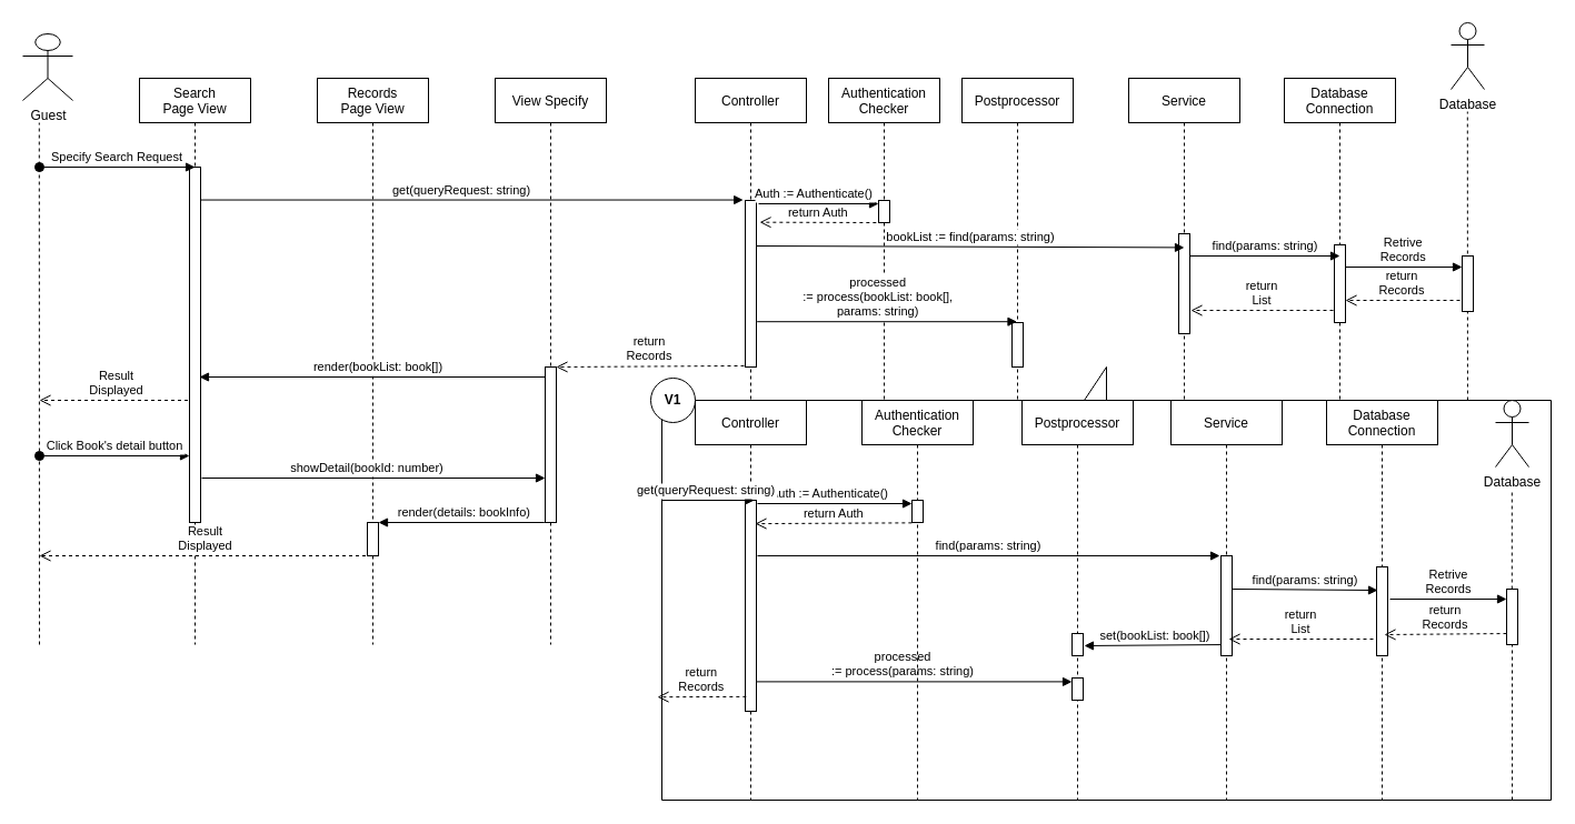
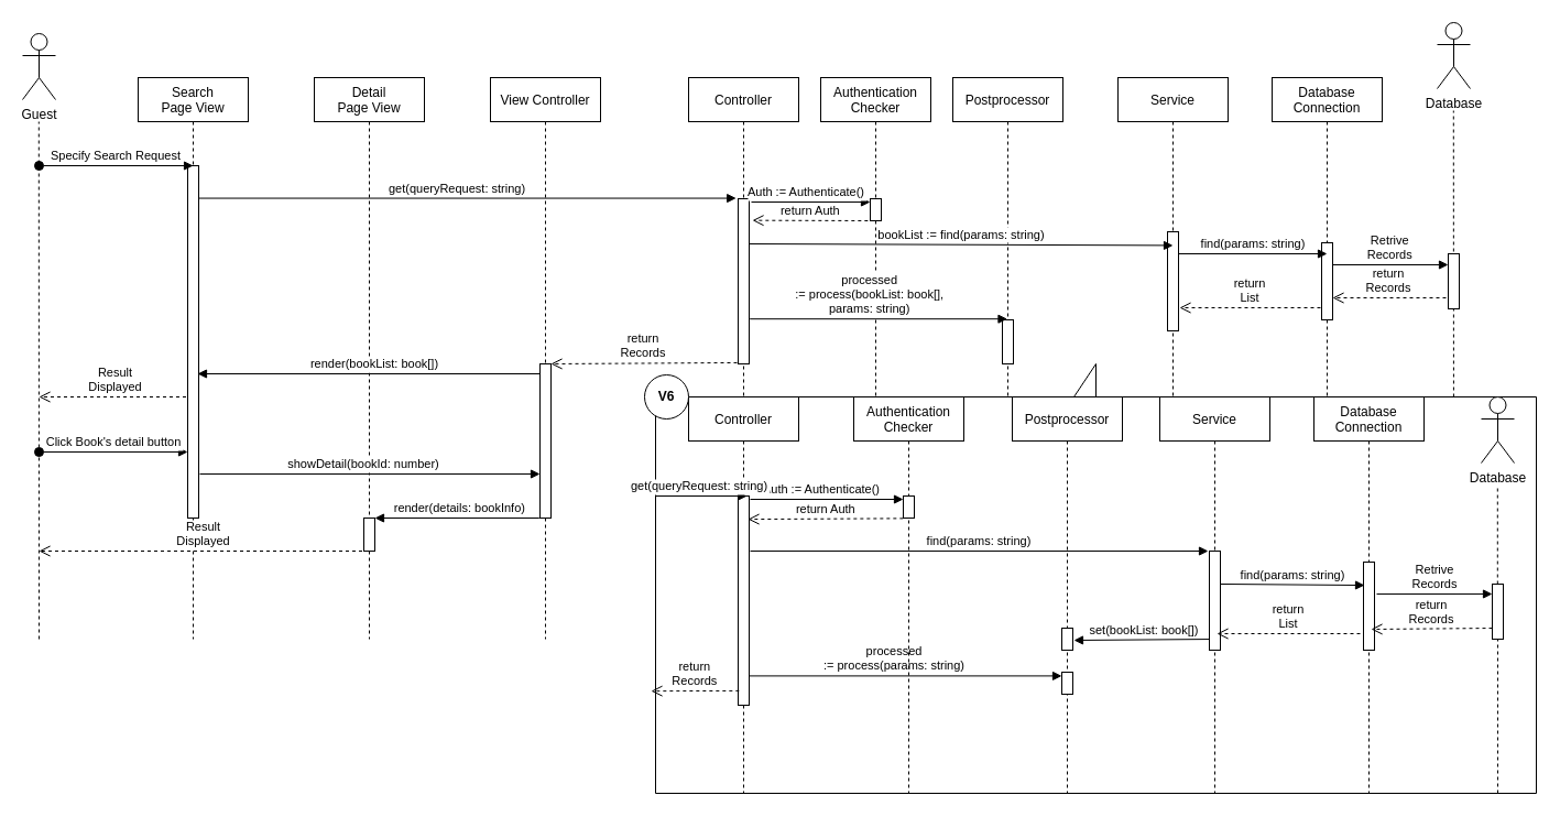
  <mxCell id="0" />
  <mxCell id="1" parent="0" />
  <mxCell id="2" value="Database&#10;Connection" style="shape=umlLifeline;perimeter=lifelinePerimeter;container=1;collapsible=0;recursiveResize=0;rounded=0;shadow=0;strokeWidth=1;" parent="1" vertex="1"><mxGeometry x="1155" y="70" width="100" height="420" as="geometry" /></mxCell>
  <mxCell id="3" value="" style="points=[];perimeter=orthogonalPerimeter;rounded=0;shadow=0;strokeWidth=1;" parent="2" vertex="1"><mxGeometry x="45" y="150" width="10" height="70" as="geometry" /></mxCell>
  <mxCell id="4" value="Service" style="shape=umlLifeline;perimeter=lifelinePerimeter;container=1;collapsible=0;recursiveResize=0;rounded=0;shadow=0;strokeWidth=1;" parent="1" vertex="1"><mxGeometry x="1015" y="70" width="100" height="420" as="geometry" /></mxCell>
  <mxCell id="5" value="" style="points=[];perimeter=orthogonalPerimeter;rounded=0;shadow=0;strokeWidth=1;" parent="4" vertex="1"><mxGeometry x="45" y="140" width="10" height="90" as="geometry" /></mxCell>
  <mxCell id="6" value="Authentication&#10;Checker" style="shape=umlLifeline;perimeter=lifelinePerimeter;container=1;collapsible=0;recursiveResize=0;rounded=0;shadow=0;strokeWidth=1;" parent="1" vertex="1"><mxGeometry x="745" y="70" width="100" height="420" as="geometry" /></mxCell>
  <mxCell id="7" value="" style="points=[];perimeter=orthogonalPerimeter;rounded=0;shadow=0;strokeWidth=1;" parent="6" vertex="1"><mxGeometry x="45" y="110" width="10" height="20" as="geometry" /></mxCell>
- <mxCell id="8" value="View Specify" style="shape=umlLifeline;perimeter=lifelinePerimeter;container=1;collapsible=0;recursiveResize=0;rounded=0;shadow=0;strokeWidth=1;" parent="1" vertex="1"><mxGeometry x="445" y="70" width="100" height="510" as="geometry" /></mxCell>
+ <mxCell id="8" value="View Controller" style="shape=umlLifeline;perimeter=lifelinePerimeter;container=1;collapsible=0;recursiveResize=0;rounded=0;shadow=0;strokeWidth=1;" parent="1" vertex="1"><mxGeometry x="445" y="70" width="100" height="510" as="geometry" /></mxCell>
  <mxCell id="9" value="Controller" style="shape=umlLifeline;perimeter=lifelinePerimeter;container=1;collapsible=0;recursiveResize=0;rounded=0;shadow=0;strokeWidth=1;" parent="1" vertex="1"><mxGeometry x="625" y="70" width="100" height="510" as="geometry" /></mxCell>
  <mxCell id="10" value="" style="points=[];perimeter=orthogonalPerimeter;rounded=0;shadow=0;strokeWidth=1;" parent="9" vertex="1"><mxGeometry x="45" y="110" width="10" height="150" as="geometry" /></mxCell>
  <mxCell id="11" value="Postprocessor" style="shape=umlLifeline;perimeter=lifelinePerimeter;container=1;collapsible=0;recursiveResize=0;rounded=0;shadow=0;strokeWidth=1;" parent="1" vertex="1"><mxGeometry x="865" y="70" width="100" height="420" as="geometry" /></mxCell>
  <mxCell id="12" value="" style="points=[];perimeter=orthogonalPerimeter;rounded=0;shadow=0;strokeWidth=1;" parent="11" vertex="1"><mxGeometry x="45" y="220" width="10" height="40" as="geometry" /></mxCell>
  <mxCell id="13" value="find(params: string)" style="verticalAlign=bottom;endArrow=block;shadow=0;strokeWidth=1;entryX=-0.1;entryY=0.25;entryDx=0;entryDy=0;entryPerimeter=0;" parent="11" source="5" edge="1"><mxGeometry relative="1" as="geometry"><mxPoint x="-39" y="161" as="sourcePoint" /><mxPoint x="340" y="160" as="targetPoint" /><Array as="points" /></mxGeometry></mxCell>
- <mxCell id="14" value="Guest" style="shape=umlActor;verticalLabelPosition=bottom;verticalAlign=top;html=1;outlineConnect=0;" parent="1" vertex="1"><mxGeometry x="20" y="30" width="45" height="60" as="geometry" /></mxCell>
+ <mxCell id="14" value="Guest" style="shape=umlActor;verticalLabelPosition=bottom;verticalAlign=top;html=1;outlineConnect=0;" parent="1" vertex="1"><mxGeometry x="20" y="30" width="30" height="60" as="geometry" /></mxCell>
  <mxCell id="15" value="bookList := find(params: string)" style="verticalAlign=bottom;endArrow=block;shadow=0;strokeWidth=1;entryX=0.5;entryY=0.138;entryDx=0;entryDy=0;entryPerimeter=0;" parent="1" target="5" edge="1"><mxGeometry relative="1" as="geometry"><mxPoint x="680" y="221" as="sourcePoint" /><mxPoint x="1055" y="221" as="targetPoint" /><Array as="points" /></mxGeometry></mxCell>
  <mxCell id="16" value="Database" style="shape=umlActor;verticalLabelPosition=bottom;verticalAlign=top;html=1;outlineConnect=0;" parent="1" vertex="1"><mxGeometry x="1305" y="20" width="30" height="60" as="geometry" /></mxCell>
  <mxCell id="17" value="" style="endArrow=none;dashed=1;html=1;startArrow=none;" parent="1" edge="1"><mxGeometry width="50" height="50" relative="1" as="geometry"><mxPoint x="35" y="580" as="sourcePoint" /><mxPoint x="34.8" y="110" as="targetPoint" /></mxGeometry></mxCell>
  <mxCell id="18" value="" style="endArrow=none;dashed=1;html=1;startArrow=none;" parent="1" edge="1"><mxGeometry width="50" height="50" relative="1" as="geometry"><mxPoint x="1320" y="480" as="sourcePoint" /><mxPoint x="1319.8" y="100" as="targetPoint" /></mxGeometry></mxCell>
  <mxCell id="19" value="" style="points=[];perimeter=orthogonalPerimeter;rounded=0;shadow=0;strokeWidth=1;" parent="1" vertex="1"><mxGeometry x="490" y="330" width="10" height="140" as="geometry" /></mxCell>
  <mxCell id="20" value="Retrive&#10;Records" style="verticalAlign=bottom;endArrow=block;shadow=0;strokeWidth=1;exitX=1.027;exitY=0.324;exitDx=0;exitDy=0;exitPerimeter=0;" parent="1" edge="1"><mxGeometry relative="1" as="geometry"><mxPoint x="1210.27" y="240" as="sourcePoint" /><mxPoint x="1315" y="240" as="targetPoint" /><Array as="points" /></mxGeometry></mxCell>
  <mxCell id="21" value="" style="points=[];perimeter=orthogonalPerimeter;rounded=0;shadow=0;strokeWidth=1;" parent="1" vertex="1"><mxGeometry x="1315" y="230" width="10" height="50" as="geometry" /></mxCell>
  <mxCell id="22" value="return&#10;Records" style="verticalAlign=bottom;endArrow=open;dashed=1;endSize=8;shadow=0;strokeWidth=1;exitX=-0.2;exitY=0.8;exitDx=0;exitDy=0;exitPerimeter=0;" parent="1" source="21" target="3" edge="1"><mxGeometry relative="1" as="geometry"><mxPoint x="975" y="270" as="targetPoint" /><mxPoint x="1305" y="270" as="sourcePoint" /><Array as="points" /></mxGeometry></mxCell>
  <mxCell id="23" value="processed &#10;:= process(bookList: book[], &#10;params: string)" style="verticalAlign=bottom;endArrow=block;shadow=0;strokeWidth=1;exitX=1.066;exitY=0.588;exitDx=0;exitDy=0;exitPerimeter=0;" parent="1" target="11" edge="1"><mxGeometry x="-0.067" relative="1" as="geometry"><mxPoint x="680.66" y="289.2" as="sourcePoint" /><mxPoint x="840" y="290" as="targetPoint" /><Array as="points" /><mxPoint as="offset" /></mxGeometry></mxCell>
  <mxCell id="24" value="return&#10;Records" style="verticalAlign=bottom;endArrow=open;dashed=1;endSize=8;shadow=0;strokeWidth=1;exitX=-0.1;exitY=0.993;exitDx=0;exitDy=0;exitPerimeter=0;" parent="1" source="10" target="19" edge="1"><mxGeometry relative="1" as="geometry"><mxPoint x="565" y="350" as="targetPoint" /><mxPoint x="669.74" y="350.06" as="sourcePoint" /></mxGeometry></mxCell>
  <mxCell id="25" value="Result&#10;Displayed" style="verticalAlign=bottom;endArrow=open;dashed=1;endSize=8;shadow=0;strokeWidth=1;" parent="1" source="45" edge="1"><mxGeometry relative="1" as="geometry"><mxPoint x="35" y="360" as="targetPoint" /><mxPoint x="484.74" y="420" as="sourcePoint" /></mxGeometry></mxCell>
  <mxCell id="26" value="" style="shape=callout;whiteSpace=wrap;html=1;perimeter=calloutPerimeter;rotation=-180;" parent="1" vertex="1"><mxGeometry x="595" y="330" width="800" height="390" as="geometry" /></mxCell>
  <mxCell id="27" value="Controller" style="shape=umlLifeline;perimeter=lifelinePerimeter;container=1;collapsible=0;recursiveResize=0;rounded=0;shadow=0;strokeWidth=1;" parent="1" vertex="1"><mxGeometry x="625" y="360" width="100" height="360" as="geometry" /></mxCell>
  <mxCell id="28" value="" style="points=[];perimeter=orthogonalPerimeter;rounded=0;shadow=0;strokeWidth=1;" parent="27" vertex="1"><mxGeometry x="45" y="90" width="10" height="190" as="geometry" /></mxCell>
  <mxCell id="29" value="Postprocessor" style="shape=umlLifeline;perimeter=lifelinePerimeter;container=1;collapsible=0;recursiveResize=0;rounded=0;shadow=0;strokeWidth=1;" parent="1" vertex="1"><mxGeometry x="919" y="360" width="100" height="360" as="geometry" /></mxCell>
  <mxCell id="30" value="" style="points=[];perimeter=orthogonalPerimeter;rounded=0;shadow=0;strokeWidth=1;" parent="29" vertex="1"><mxGeometry x="45" y="210" width="10" height="20" as="geometry" /></mxCell>
  <mxCell id="31" value="" style="points=[];perimeter=orthogonalPerimeter;rounded=0;shadow=0;strokeWidth=1;" parent="29" vertex="1"><mxGeometry x="45" y="250" width="10" height="20" as="geometry" /></mxCell>
  <mxCell id="32" value="Database&#10;Connection" style="shape=umlLifeline;perimeter=lifelinePerimeter;container=1;collapsible=0;recursiveResize=0;rounded=0;shadow=0;strokeWidth=1;" parent="1" vertex="1"><mxGeometry x="1193" y="360" width="100" height="360" as="geometry" /></mxCell>
  <mxCell id="33" value="" style="points=[];perimeter=orthogonalPerimeter;rounded=0;shadow=0;strokeWidth=1;" parent="32" vertex="1"><mxGeometry x="45" y="150" width="10" height="80" as="geometry" /></mxCell>
  <mxCell id="34" value="find(params: string)" style="verticalAlign=bottom;endArrow=block;shadow=0;strokeWidth=1;exitX=1.2;exitY=0.263;exitDx=0;exitDy=0;exitPerimeter=0;" parent="1" edge="1"><mxGeometry relative="1" as="geometry"><mxPoint x="681" y="499.97" as="sourcePoint" /><mxPoint x="1097" y="500" as="targetPoint" /><Array as="points" /></mxGeometry></mxCell>
  <mxCell id="35" value="" style="endArrow=none;dashed=1;html=1;startArrow=none;" parent="1" edge="1"><mxGeometry width="50" height="50" relative="1" as="geometry"><mxPoint x="1360" y="720" as="sourcePoint" /><mxPoint x="1360" y="580" as="targetPoint" /></mxGeometry></mxCell>
  <mxCell id="36" value="Retrive&#10;Records" style="verticalAlign=bottom;endArrow=block;shadow=0;strokeWidth=1;exitX=1.2;exitY=0.363;exitDx=0;exitDy=0;exitPerimeter=0;" parent="1" source="33" edge="1"><mxGeometry relative="1" as="geometry"><mxPoint x="1255" y="539" as="sourcePoint" /><mxPoint x="1355" y="538.97" as="targetPoint" /><Array as="points" /></mxGeometry></mxCell>
  <mxCell id="37" value="return&#10;Records" style="verticalAlign=bottom;endArrow=open;dashed=1;endSize=8;exitX=-0.026;exitY=1.002;shadow=0;strokeWidth=1;exitDx=0;exitDy=0;exitPerimeter=0;" parent="1" edge="1"><mxGeometry relative="1" as="geometry"><mxPoint x="1245" y="571" as="targetPoint" /><mxPoint x="1355" y="570.03" as="sourcePoint" /></mxGeometry></mxCell>
  <mxCell id="38" value="set(bookList: book[])" style="verticalAlign=bottom;endArrow=block;shadow=0;strokeWidth=1;" parent="1" edge="1"><mxGeometry relative="1" as="geometry"><mxPoint x="1104" y="580" as="sourcePoint" /><mxPoint x="975" y="581" as="targetPoint" /><Array as="points" /></mxGeometry></mxCell>
  <mxCell id="39" value="processed &#10;:= process(params: string)" style="verticalAlign=bottom;endArrow=block;shadow=0;strokeWidth=1;exitX=1;exitY=0.86;exitDx=0;exitDy=0;exitPerimeter=0;" parent="1" source="28" target="31" edge="1"><mxGeometry x="-0.067" relative="1" as="geometry"><mxPoint x="779.83" y="620.2" as="sourcePoint" /><mxPoint x="910.17" y="620" as="targetPoint" /><Array as="points" /><mxPoint as="offset" /></mxGeometry></mxCell>
  <mxCell id="40" value="return&#10;Records" style="verticalAlign=bottom;endArrow=open;dashed=1;endSize=8;shadow=0;strokeWidth=1;exitX=0.083;exitY=0.931;exitDx=0;exitDy=0;exitPerimeter=0;entryX=1.005;entryY=0.238;entryDx=0;entryDy=0;entryPerimeter=0;" parent="1" source="28" target="26" edge="1"><mxGeometry relative="1" as="geometry"><mxPoint x="595" y="630" as="targetPoint" /><mxPoint x="665" y="630" as="sourcePoint" /></mxGeometry></mxCell>
  <mxCell id="41" value="" style="ellipse;whiteSpace=wrap;html=1;aspect=fixed;" parent="1" vertex="1"><mxGeometry x="585" y="340" width="40" height="40" as="geometry" /></mxCell>
- <mxCell id="42" value="&lt;b&gt;V1&lt;/b&gt;" style="text;html=1;strokeColor=none;fillColor=none;align=center;verticalAlign=middle;whiteSpace=wrap;rounded=0;" parent="1" vertex="1"><mxGeometry x="585" y="350" width="40" height="20" as="geometry" /></mxCell>
- <mxCell id="43" value="Records&#10;Page View" style="shape=umlLifeline;perimeter=lifelinePerimeter;container=1;collapsible=0;recursiveResize=0;rounded=0;shadow=0;strokeWidth=1;" parent="1" vertex="1"><mxGeometry x="285" y="70" width="100" height="510" as="geometry" /></mxCell>
+ <mxCell id="42" value="&lt;b&gt;V6&lt;/b&gt;" style="text;html=1;strokeColor=none;fillColor=none;align=center;verticalAlign=middle;whiteSpace=wrap;rounded=0;" parent="1" vertex="1"><mxGeometry x="585" y="350" width="40" height="20" as="geometry" /></mxCell>
+ <mxCell id="43" value="Detail&#10;Page View" style="shape=umlLifeline;perimeter=lifelinePerimeter;container=1;collapsible=0;recursiveResize=0;rounded=0;shadow=0;strokeWidth=1;" parent="1" vertex="1"><mxGeometry x="285" y="70" width="100" height="510" as="geometry" /></mxCell>
  <mxCell id="44" value="" style="points=[];perimeter=orthogonalPerimeter;rounded=0;shadow=0;strokeWidth=1;" parent="43" vertex="1"><mxGeometry x="45" y="400" width="10" height="30" as="geometry" /></mxCell>
  <mxCell id="45" value="Search &#10;Page View" style="shape=umlLifeline;perimeter=lifelinePerimeter;container=1;collapsible=0;recursiveResize=0;rounded=0;shadow=0;strokeWidth=1;" parent="1" vertex="1"><mxGeometry x="125" y="70" width="100" height="510" as="geometry" /></mxCell>
  <mxCell id="46" value="" style="points=[];perimeter=orthogonalPerimeter;rounded=0;shadow=0;strokeWidth=1;" parent="45" vertex="1"><mxGeometry x="45" y="80" width="10" height="320" as="geometry" /></mxCell>
  <mxCell id="47" value="Specify Search Request" style="verticalAlign=bottom;startArrow=oval;endArrow=block;startSize=8;shadow=0;strokeWidth=1;" parent="1" edge="1"><mxGeometry relative="1" as="geometry"><mxPoint x="35" y="150" as="sourcePoint" /><mxPoint x="175" y="150" as="targetPoint" /></mxGeometry></mxCell>
  <mxCell id="48" value="get(queryRequest: string)" style="verticalAlign=bottom;endArrow=block;shadow=0;strokeWidth=1;entryX=-0.18;entryY=-0.003;entryDx=0;entryDy=0;entryPerimeter=0;" parent="1" source="46" target="10" edge="1"><mxGeometry x="-0.037" relative="1" as="geometry"><mxPoint x="600" y="150" as="sourcePoint" /><mxPoint x="665" y="182" as="targetPoint" /><Array as="points" /><mxPoint as="offset" /></mxGeometry></mxCell>
  <mxCell id="49" value="render(bookList: book[])" style="verticalAlign=bottom;endArrow=block;shadow=0;strokeWidth=1;" parent="1" source="19" edge="1"><mxGeometry x="-0.037" relative="1" as="geometry"><mxPoint x="465" y="339" as="sourcePoint" /><mxPoint x="179" y="339" as="targetPoint" /><Array as="points" /><mxPoint as="offset" /></mxGeometry></mxCell>
  <mxCell id="50" value="Click Book's detail button" style="verticalAlign=bottom;startArrow=oval;endArrow=block;startSize=8;shadow=0;strokeWidth=1;" parent="1" target="46" edge="1"><mxGeometry relative="1" as="geometry"><mxPoint x="35" y="410" as="sourcePoint" /><mxPoint x="165" y="410" as="targetPoint" /></mxGeometry></mxCell>
  <mxCell id="51" value="showDetail(bookId: number)" style="verticalAlign=bottom;endArrow=block;shadow=0;strokeWidth=1;" parent="1" target="19" edge="1"><mxGeometry x="-0.037" relative="1" as="geometry"><mxPoint x="181" y="430" as="sourcePoint" /><mxPoint x="485" y="430" as="targetPoint" /><Array as="points" /><mxPoint as="offset" /></mxGeometry></mxCell>
  <mxCell id="52" value="render(details: bookInfo)" style="verticalAlign=bottom;endArrow=block;shadow=0;strokeWidth=1;" parent="1" target="44" edge="1"><mxGeometry x="-0.037" relative="1" as="geometry"><mxPoint x="489.34" y="470" as="sourcePoint" /><mxPoint x="180.67" y="470" as="targetPoint" /><Array as="points" /><mxPoint as="offset" /></mxGeometry></mxCell>
  <mxCell id="53" value="Result&#10;Displayed" style="verticalAlign=bottom;endArrow=open;dashed=1;endSize=8;shadow=0;strokeWidth=1;" parent="1" edge="1"><mxGeometry relative="1" as="geometry"><mxPoint x="35" y="500" as="targetPoint" /><mxPoint x="334.5" y="500" as="sourcePoint" /></mxGeometry></mxCell>
  <mxCell id="54" value="Auth := Authenticate()" style="verticalAlign=bottom;endArrow=block;shadow=0;strokeWidth=1;" parent="1" edge="1"><mxGeometry x="-0.067" relative="1" as="geometry"><mxPoint x="682" y="183" as="sourcePoint" /><mxPoint x="790" y="183" as="targetPoint" /><Array as="points" /><mxPoint as="offset" /></mxGeometry></mxCell>
  <mxCell id="55" value="return Auth" style="verticalAlign=bottom;endArrow=open;dashed=1;endSize=8;shadow=0;strokeWidth=1;exitX=0.083;exitY=0.931;exitDx=0;exitDy=0;exitPerimeter=0;entryX=1.3;entryY=0.131;entryDx=0;entryDy=0;entryPerimeter=0;" parent="1" target="10" edge="1"><mxGeometry relative="1" as="geometry"><mxPoint x="712" y="200.35" as="targetPoint" /><mxPoint x="787.83" y="200" as="sourcePoint" /></mxGeometry></mxCell>
  <mxCell id="56" value="return&#10;List" style="verticalAlign=bottom;endArrow=open;dashed=1;endSize=8;shadow=0;strokeWidth=1;exitX=-0.1;exitY=0.843;exitDx=0;exitDy=0;exitPerimeter=0;entryX=1.1;entryY=0.767;entryDx=0;entryDy=0;entryPerimeter=0;" parent="1" source="3" target="5" edge="1"><mxGeometry relative="1" as="geometry"><mxPoint x="1075" y="279" as="targetPoint" /><mxPoint x="1195" y="279" as="sourcePoint" /><Array as="points" /></mxGeometry></mxCell>
  <mxCell id="57" value="Database" style="shape=umlActor;verticalLabelPosition=bottom;verticalAlign=top;html=1;outlineConnect=0;" parent="1" vertex="1"><mxGeometry x="1345" y="360" width="30" height="60" as="geometry" /></mxCell>
  <mxCell id="58" value="" style="endArrow=none;dashed=1;html=1;startArrow=none;" parent="1" source="59" edge="1"><mxGeometry width="50" height="50" relative="1" as="geometry"><mxPoint x="1360" y="720" as="sourcePoint" /><mxPoint x="1359.8" y="440" as="targetPoint" /></mxGeometry></mxCell>
  <mxCell id="59" value="" style="points=[];perimeter=orthogonalPerimeter;rounded=0;shadow=0;strokeWidth=1;" parent="1" vertex="1"><mxGeometry x="1355" y="530" width="10" height="50" as="geometry" /></mxCell>
  <mxCell id="60" value="Service" style="shape=umlLifeline;perimeter=lifelinePerimeter;container=1;collapsible=0;recursiveResize=0;rounded=0;shadow=0;strokeWidth=1;" parent="1" vertex="1"><mxGeometry x="1053" y="360" width="100" height="360" as="geometry" /></mxCell>
  <mxCell id="61" value="" style="points=[];perimeter=orthogonalPerimeter;rounded=0;shadow=0;strokeWidth=1;" parent="60" vertex="1"><mxGeometry x="45" y="140" width="10" height="90" as="geometry" /></mxCell>
  <mxCell id="62" value="find(params: string)" style="verticalAlign=bottom;endArrow=block;shadow=0;strokeWidth=1;entryX=0.1;entryY=0.263;entryDx=0;entryDy=0;entryPerimeter=0;exitX=1;exitY=0.333;exitDx=0;exitDy=0;exitPerimeter=0;" parent="1" source="61" target="33" edge="1"><mxGeometry relative="1" as="geometry"><mxPoint x="1095" y="530" as="sourcePoint" /><mxPoint x="1220" y="530" as="targetPoint" /><Array as="points" /></mxGeometry></mxCell>
  <mxCell id="63" value="return&#10;List" style="verticalAlign=bottom;endArrow=open;dashed=1;endSize=8;shadow=0;strokeWidth=1;entryX=1.1;entryY=0.767;entryDx=0;entryDy=0;entryPerimeter=0;" parent="1" edge="1"><mxGeometry relative="1" as="geometry"><mxPoint x="1105" y="575.02" as="targetPoint" /><mxPoint x="1235" y="575" as="sourcePoint" /><Array as="points" /></mxGeometry></mxCell>
  <mxCell id="64" value="Authentication&#10;Checker" style="shape=umlLifeline;perimeter=lifelinePerimeter;container=1;collapsible=0;recursiveResize=0;rounded=0;shadow=0;strokeWidth=1;" parent="1" vertex="1"><mxGeometry x="775" y="360" width="100" height="360" as="geometry" /></mxCell>
  <mxCell id="65" value="" style="points=[];perimeter=orthogonalPerimeter;rounded=0;shadow=0;strokeWidth=1;" parent="64" vertex="1"><mxGeometry x="45" y="90" width="10" height="20" as="geometry" /></mxCell>
  <mxCell id="66" value="Auth := Authenticate()" style="verticalAlign=bottom;endArrow=block;shadow=0;strokeWidth=1;" parent="1" edge="1"><mxGeometry x="-0.067" relative="1" as="geometry"><mxPoint x="681" y="453" as="sourcePoint" /><mxPoint x="820" y="453" as="targetPoint" /><Array as="points" /><mxPoint as="offset" /></mxGeometry></mxCell>
  <mxCell id="67" value="return Auth" style="verticalAlign=bottom;endArrow=open;dashed=1;endSize=8;shadow=0;strokeWidth=1;exitX=0.083;exitY=0.931;exitDx=0;exitDy=0;exitPerimeter=0;entryX=0.9;entryY=0.111;entryDx=0;entryDy=0;entryPerimeter=0;" parent="1" target="28" edge="1"><mxGeometry relative="1" as="geometry"><mxPoint x="715" y="470" as="targetPoint" /><mxPoint x="819.83" y="470.35" as="sourcePoint" /></mxGeometry></mxCell>
  <mxCell id="68" value="get(queryRequest: string)" style="verticalAlign=bottom;endArrow=block;shadow=0;strokeWidth=1;entryX=-0.18;entryY=-0.003;entryDx=0;entryDy=0;entryPerimeter=0;" parent="1" edge="1"><mxGeometry x="-0.037" relative="1" as="geometry"><mxPoint x="595" y="450" as="sourcePoint" /><mxPoint x="678.2" y="450" as="targetPoint" /><Array as="points" /><mxPoint as="offset" /></mxGeometry></mxCell>
